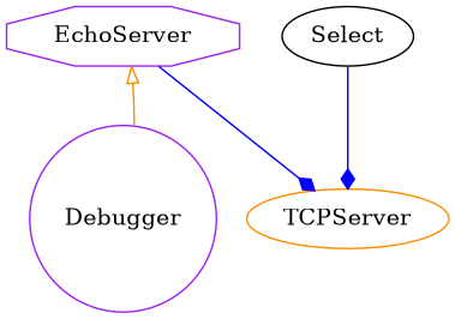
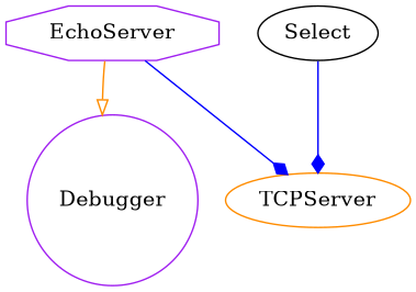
  strict digraph {
    node [color=purple shape=ellipse]
    edge [arrowhead=diamond color=blue weight=1.0]
    EchoServer [shape=octagon]
    Debugger [shape=circle]
    TCPServer [color=darkorange]
    Select [color=black]
-   Debugger -> EchoServer [arrowhead=onormal color=darkorange]
+   EchoServer -> Debugger [arrowhead=onormal color=darkorange]
    EchoServer -> TCPServer
    Select -> TCPServer [weight=2.0]
  }
